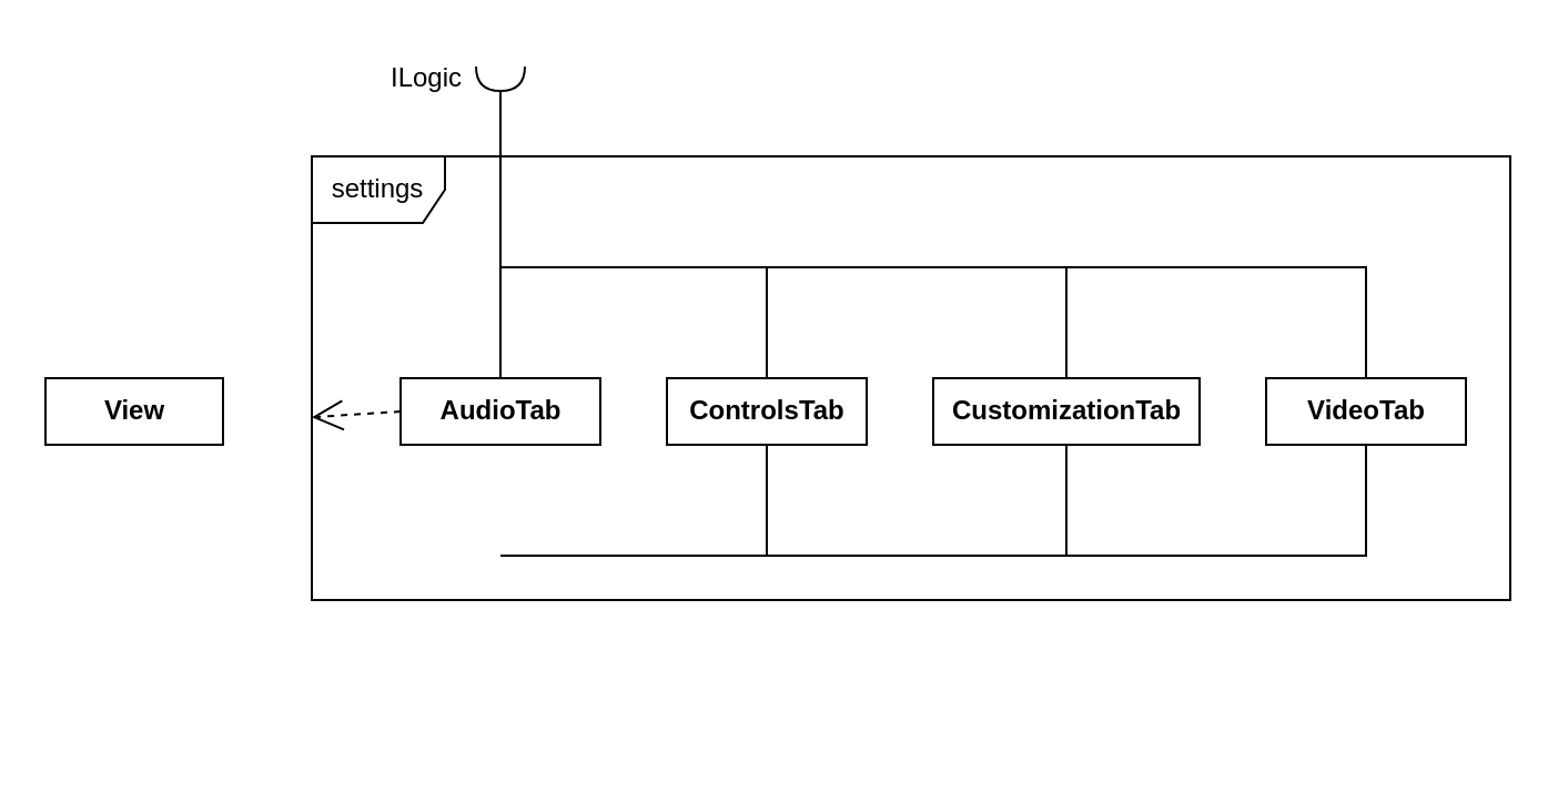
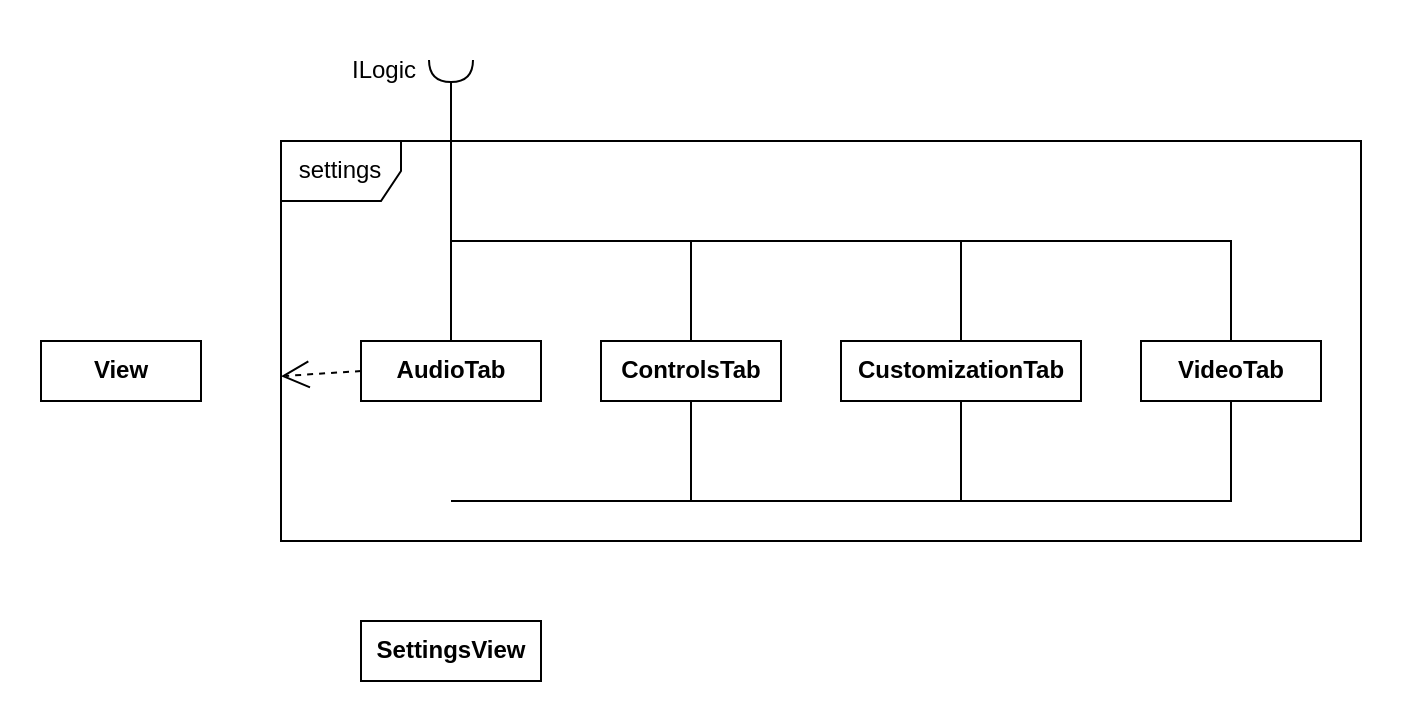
  <mxCell id="0" />
  <mxCell id="1" parent="0" />
  <mxCell id="2" value="settings" style="shape=umlFrame;whiteSpace=wrap;html=1;" vertex="1" parent="1"><mxGeometry x="140" y="70" width="540" height="200" as="geometry" /></mxCell>
+ <mxCell id="3" value="&lt;b&gt;SettingsView&lt;/b&gt;" style="html=1;" vertex="1" parent="1"><mxGeometry x="180" y="310" width="90" height="30" as="geometry" /></mxCell>
  <mxCell id="4" value="&lt;b&gt;AudioTab&lt;/b&gt;" style="html=1;" vertex="1" parent="1"><mxGeometry x="180" y="170" width="90" height="30" as="geometry" /></mxCell>
  <mxCell id="5" value="&lt;b&gt;CustomizationTab&lt;/b&gt;" style="html=1;" vertex="1" parent="1"><mxGeometry x="420" y="170" width="120" height="30" as="geometry" /></mxCell>
  <mxCell id="6" value="&lt;b&gt;VideoTab&lt;/b&gt;" style="html=1;" vertex="1" parent="1"><mxGeometry x="570" y="170" width="90" height="30" as="geometry" /></mxCell>
  <mxCell id="7" value="&lt;b&gt;ControlsTab&lt;/b&gt;" style="html=1;" vertex="1" parent="1"><mxGeometry x="300" y="170" width="90" height="30" as="geometry" /></mxCell>
  <mxCell id="8" value="&lt;b&gt;View&lt;/b&gt;" style="html=1;" vertex="1" parent="1"><mxGeometry x="20" y="170" width="80" height="30" as="geometry" /></mxCell>
  <mxCell id="9" value="" style="shape=requiredInterface;html=1;verticalLabelPosition=bottom;sketch=0;rotation=90;aspect=fixed;" vertex="1" parent="1"><mxGeometry x="219.5" y="24" width="11" height="22" as="geometry" /></mxCell>
  <mxCell id="10" value="ILogic" style="text;html=1;strokeColor=none;fillColor=none;align=center;verticalAlign=middle;whiteSpace=wrap;rounded=0;" vertex="1" parent="1"><mxGeometry x="161.5" y="20" width="60" height="30" as="geometry" /></mxCell>
  <mxCell id="11" value="" style="endArrow=none;html=1;rounded=0;entryX=1;entryY=0.5;entryDx=0;entryDy=0;entryPerimeter=0;exitX=0.5;exitY=0;exitDx=0;exitDy=0;" edge="1" parent="1" source="4" target="9"><mxGeometry width="50" height="50" relative="1" as="geometry"><mxPoint x="370" y="240" as="sourcePoint" /><mxPoint x="420" y="190" as="targetPoint" /></mxGeometry></mxCell>
  <mxCell id="12" value="" style="endArrow=open;endSize=12;dashed=1;html=1;rounded=0;exitX=0;exitY=0.5;exitDx=0;exitDy=0;" edge="1" parent="1" source="4" target="2"><mxGeometry x="-0.443" y="-39" width="160" relative="1" as="geometry"><mxPoint x="280" y="-30" as="sourcePoint" /><mxPoint x="280" y="70" as="targetPoint" /><mxPoint as="offset" /></mxGeometry></mxCell>
  <mxCell id="13" value="" style="endArrow=none;html=1;rounded=0;exitX=0.5;exitY=0;exitDx=0;exitDy=0;" edge="1" parent="1" source="7"><mxGeometry width="50" height="50" relative="1" as="geometry"><mxPoint x="152.5" y="120" as="sourcePoint" /><mxPoint x="225" y="120" as="targetPoint" /><Array as="points"><mxPoint x="345" y="120" /></Array></mxGeometry></mxCell>
  <mxCell id="14" value="" style="endArrow=none;html=1;rounded=0;exitX=0.5;exitY=0;exitDx=0;exitDy=0;" edge="1" parent="1" source="5"><mxGeometry width="50" height="50" relative="1" as="geometry"><mxPoint x="370" y="240" as="sourcePoint" /><mxPoint x="340" y="120" as="targetPoint" /><Array as="points"><mxPoint x="480" y="120" /></Array></mxGeometry></mxCell>
  <mxCell id="15" value="" style="endArrow=none;html=1;rounded=0;exitX=0.5;exitY=0;exitDx=0;exitDy=0;" edge="1" parent="1" source="6"><mxGeometry width="50" height="50" relative="1" as="geometry"><mxPoint x="370" y="240" as="sourcePoint" /><mxPoint x="480" y="120" as="targetPoint" /><Array as="points"><mxPoint x="615" y="120" /></Array></mxGeometry></mxCell>
  <mxCell id="16" value="" style="endArrow=none;html=1;rounded=0;exitX=0.5;exitY=1;exitDx=0;exitDy=0;" edge="1" parent="1" source="7"><mxGeometry width="50" height="50" relative="1" as="geometry"><mxPoint x="355" y="180" as="sourcePoint" /><mxPoint x="225" y="250" as="targetPoint" /><Array as="points"><mxPoint x="345" y="250" /></Array></mxGeometry></mxCell>
  <mxCell id="17" value="" style="endArrow=none;html=1;rounded=0;exitX=0.5;exitY=1;exitDx=0;exitDy=0;" edge="1" parent="1" source="5"><mxGeometry width="50" height="50" relative="1" as="geometry"><mxPoint x="490" y="180" as="sourcePoint" /><mxPoint x="340" y="250" as="targetPoint" /><Array as="points"><mxPoint x="480" y="250" /></Array></mxGeometry></mxCell>
  <mxCell id="18" value="" style="endArrow=none;html=1;rounded=0;exitX=0.5;exitY=1;exitDx=0;exitDy=0;" edge="1" parent="1" source="6"><mxGeometry width="50" height="50" relative="1" as="geometry"><mxPoint x="500" y="190" as="sourcePoint" /><mxPoint x="480" y="250" as="targetPoint" /><Array as="points"><mxPoint x="615" y="250" /></Array></mxGeometry></mxCell>
